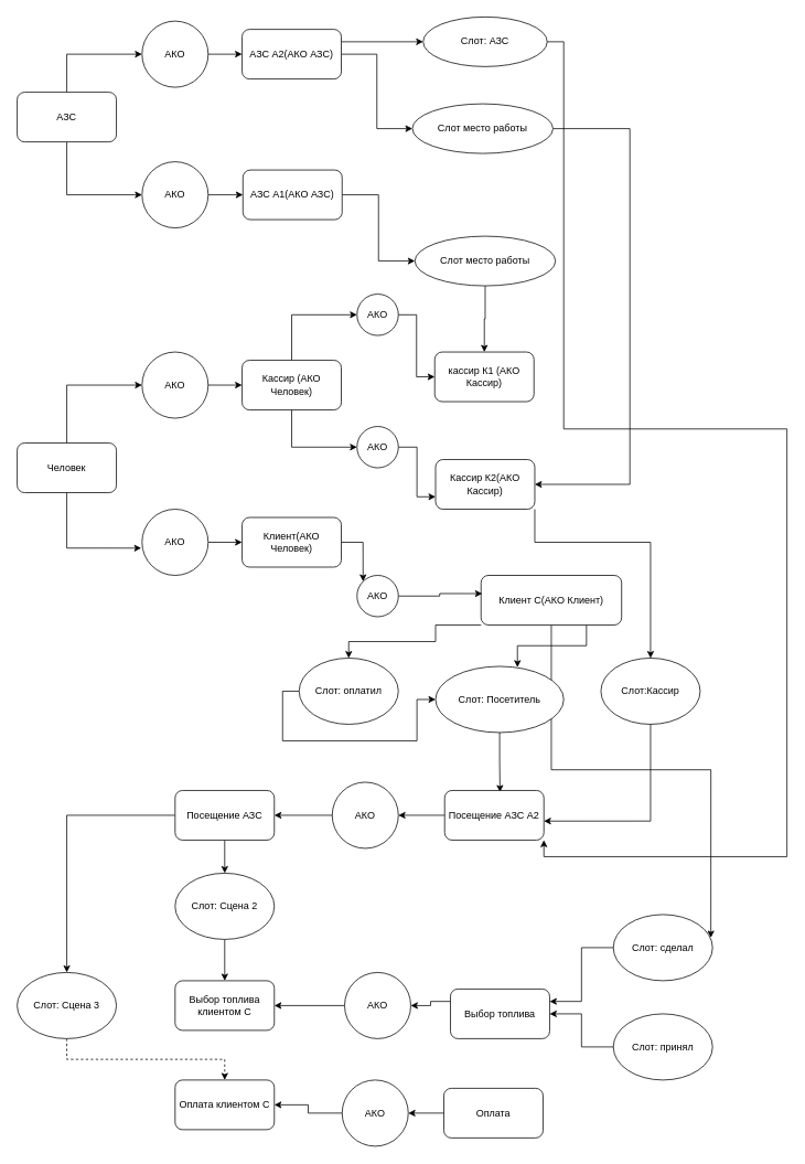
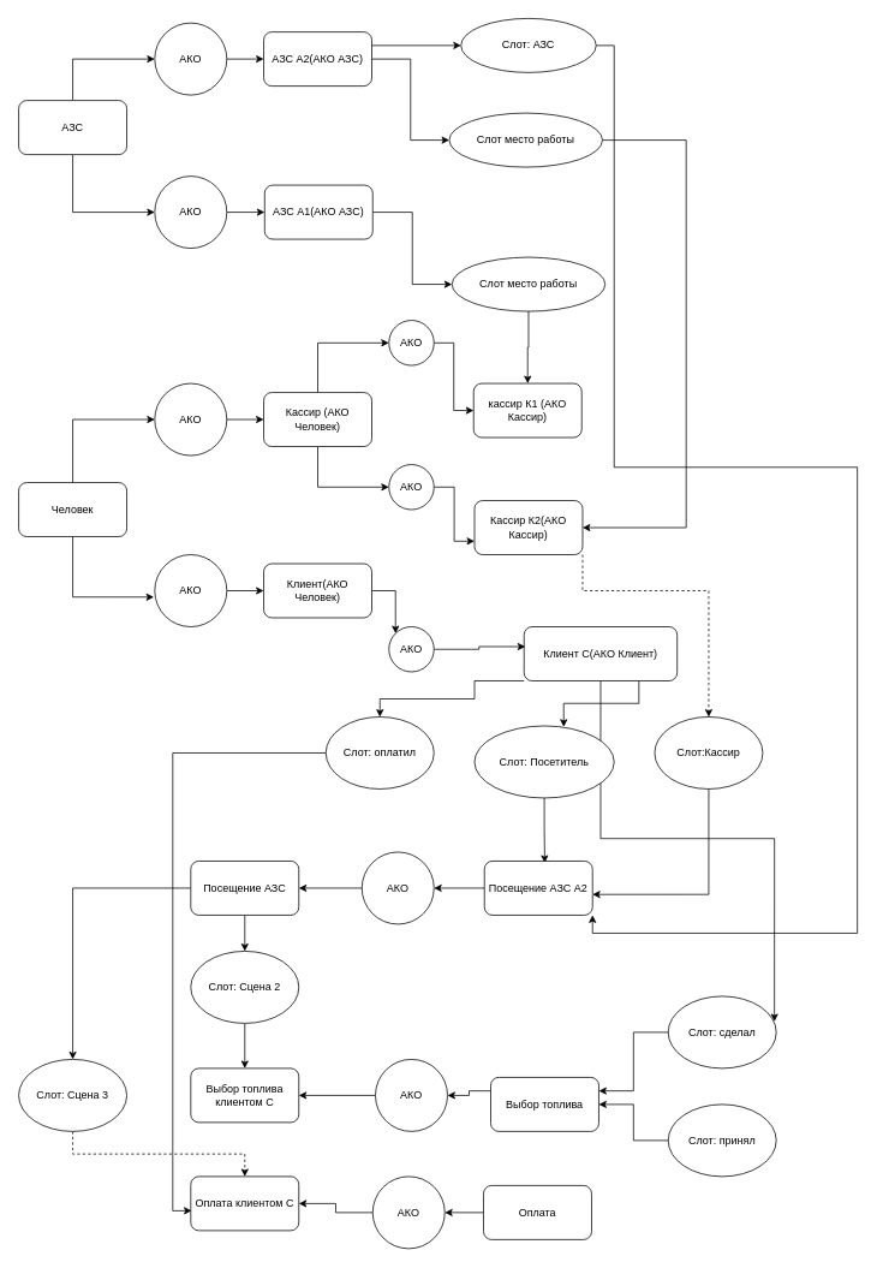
  <mxCell id="0" />
  <mxCell id="1" parent="0" />
  <mxCell id="2" style="edgeStyle=orthogonalEdgeStyle;rounded=0;orthogonalLoop=1;jettySize=auto;html=1;exitX=0.5;exitY=0;exitDx=0;exitDy=0;entryX=0;entryY=0.5;entryDx=0;entryDy=0;" edge="1" parent="1" source="4" target="6"><mxGeometry relative="1" as="geometry" /></mxCell>
  <mxCell id="3" style="edgeStyle=orthogonalEdgeStyle;rounded=0;orthogonalLoop=1;jettySize=auto;html=1;exitX=0.5;exitY=1;exitDx=0;exitDy=0;entryX=0;entryY=0.5;entryDx=0;entryDy=0;" edge="1" parent="1" source="4" target="8"><mxGeometry relative="1" as="geometry" /></mxCell>
  <mxCell id="4" value="АЗС" style="rounded=1;whiteSpace=wrap;html=1;" vertex="1" parent="1"><mxGeometry x="20" y="111" width="120" height="60" as="geometry" /></mxCell>
  <mxCell id="5" style="edgeStyle=orthogonalEdgeStyle;rounded=0;orthogonalLoop=1;jettySize=auto;html=1;exitX=1;exitY=0.5;exitDx=0;exitDy=0;entryX=0;entryY=0.5;entryDx=0;entryDy=0;" edge="1" parent="1" source="6" target="11"><mxGeometry relative="1" as="geometry" /></mxCell>
  <mxCell id="6" value="АКО" style="ellipse;whiteSpace=wrap;html=1;aspect=fixed;" vertex="1" parent="1"><mxGeometry x="171" y="25" width="80" height="80" as="geometry" /></mxCell>
  <mxCell id="7" style="edgeStyle=orthogonalEdgeStyle;rounded=0;orthogonalLoop=1;jettySize=auto;html=1;exitX=1;exitY=0.5;exitDx=0;exitDy=0;" edge="1" parent="1" source="8" target="13"><mxGeometry relative="1" as="geometry" /></mxCell>
  <mxCell id="8" value="АКО" style="ellipse;whiteSpace=wrap;html=1;aspect=fixed;" vertex="1" parent="1"><mxGeometry x="171" y="195" width="80" height="80" as="geometry" /></mxCell>
  <mxCell id="9" style="edgeStyle=orthogonalEdgeStyle;rounded=0;orthogonalLoop=1;jettySize=auto;html=1;exitX=1;exitY=0.25;exitDx=0;exitDy=0;" edge="1" parent="1" source="11" target="15"><mxGeometry relative="1" as="geometry" /></mxCell>
  <mxCell id="10" style="edgeStyle=orthogonalEdgeStyle;rounded=0;orthogonalLoop=1;jettySize=auto;html=1;exitX=1;exitY=0.5;exitDx=0;exitDy=0;entryX=0;entryY=0.5;entryDx=0;entryDy=0;" edge="1" parent="1" source="11" target="17"><mxGeometry relative="1" as="geometry" /></mxCell>
  <mxCell id="11" value="АЗС А2(АКО АЗС)" style="rounded=1;whiteSpace=wrap;html=1;" vertex="1" parent="1"><mxGeometry x="292" y="35" width="120" height="60" as="geometry" /></mxCell>
  <mxCell id="12" style="edgeStyle=orthogonalEdgeStyle;rounded=0;orthogonalLoop=1;jettySize=auto;html=1;exitX=1;exitY=0.5;exitDx=0;exitDy=0;entryX=0;entryY=0.5;entryDx=0;entryDy=0;" edge="1" parent="1" source="13" target="19"><mxGeometry relative="1" as="geometry" /></mxCell>
  <mxCell id="13" value="АЗС А1(АКО АЗС)" style="rounded=1;whiteSpace=wrap;html=1;" vertex="1" parent="1"><mxGeometry x="293" y="205" width="120" height="60" as="geometry" /></mxCell>
  <mxCell id="14" style="edgeStyle=orthogonalEdgeStyle;rounded=0;orthogonalLoop=1;jettySize=auto;html=1;exitX=1;exitY=0.5;exitDx=0;exitDy=0;entryX=1;entryY=1;entryDx=0;entryDy=0;" edge="1" parent="1" source="15" target="52"><mxGeometry relative="1" as="geometry"><Array as="points"><mxPoint x="681" y="50" /><mxPoint x="681" y="518" /><mxPoint x="951" y="518" /><mxPoint x="951" y="1035" /><mxPoint x="657" y="1035" /></Array></mxGeometry></mxCell>
  <mxCell id="15" value="Слот: АЗС" style="ellipse;whiteSpace=wrap;html=1;" vertex="1" parent="1"><mxGeometry x="511" y="20" width="150" height="60" as="geometry" /></mxCell>
  <mxCell id="16" style="edgeStyle=orthogonalEdgeStyle;rounded=0;orthogonalLoop=1;jettySize=auto;html=1;exitX=1;exitY=0.5;exitDx=0;exitDy=0;entryX=1;entryY=0.5;entryDx=0;entryDy=0;" edge="1" parent="1" source="17" target="22"><mxGeometry relative="1" as="geometry"><Array as="points"><mxPoint x="761" y="155" /><mxPoint x="761" y="585" /></Array></mxGeometry></mxCell>
  <mxCell id="17" value="Слот место работы" style="ellipse;whiteSpace=wrap;html=1;" vertex="1" parent="1"><mxGeometry x="498" y="125" width="170" height="60" as="geometry" /></mxCell>
  <mxCell id="18" style="edgeStyle=orthogonalEdgeStyle;rounded=0;orthogonalLoop=1;jettySize=auto;html=1;exitX=0.5;exitY=1;exitDx=0;exitDy=0;entryX=0.5;entryY=0;entryDx=0;entryDy=0;" edge="1" parent="1" source="19" target="20"><mxGeometry relative="1" as="geometry" /></mxCell>
  <mxCell id="19" value="Слот место работы" style="ellipse;whiteSpace=wrap;html=1;" vertex="1" parent="1"><mxGeometry x="501" y="285" width="170" height="60" as="geometry" /></mxCell>
  <mxCell id="20" value="кассир К1 (АКО Кассир)" style="rounded=1;whiteSpace=wrap;html=1;" vertex="1" parent="1"><mxGeometry x="525" y="425" width="120" height="60" as="geometry" /></mxCell>
- <mxCell id="21" style="edgeStyle=orthogonalEdgeStyle;rounded=0;orthogonalLoop=1;jettySize=auto;html=1;exitX=1;exitY=1;exitDx=0;exitDy=0;entryX=0.5;entryY=0;entryDx=0;entryDy=0;" edge="1" parent="1" source="22" target="50"><mxGeometry relative="1" as="geometry"><Array as="points"><mxPoint x="646" y="655" /><mxPoint x="786" y="655" /></Array></mxGeometry></mxCell>
+ <mxCell id="21" style="edgeStyle=orthogonalEdgeStyle;rounded=0;orthogonalLoop=1;jettySize=auto;html=1;exitX=1;exitY=1;exitDx=0;exitDy=0;entryX=0.5;entryY=0;entryDx=0;entryDy=0;dashed=1;" edge="1" parent="1" source="22" target="50"><mxGeometry relative="1" as="geometry"><Array as="points"><mxPoint x="646" y="655" /><mxPoint x="786" y="655" /></Array></mxGeometry></mxCell>
  <mxCell id="22" value="Кассир К2(АКО Кассир)" style="rounded=1;whiteSpace=wrap;html=1;" vertex="1" parent="1"><mxGeometry x="526" y="555" width="120" height="60" as="geometry" /></mxCell>
  <mxCell id="23" style="edgeStyle=orthogonalEdgeStyle;rounded=0;orthogonalLoop=1;jettySize=auto;html=1;exitX=0.75;exitY=1;exitDx=0;exitDy=0;entryX=0.639;entryY=0.013;entryDx=0;entryDy=0;entryPerimeter=0;" edge="1" parent="1" source="26" target="46"><mxGeometry relative="1" as="geometry" /></mxCell>
  <mxCell id="24" style="edgeStyle=orthogonalEdgeStyle;rounded=0;orthogonalLoop=1;jettySize=auto;html=1;exitX=0;exitY=1;exitDx=0;exitDy=0;" edge="1" parent="1" source="26" target="48"><mxGeometry relative="1" as="geometry"><Array as="points"><mxPoint x="526" y="775" /><mxPoint x="421" y="775" /></Array></mxGeometry></mxCell>
  <mxCell id="25" style="edgeStyle=orthogonalEdgeStyle;rounded=0;orthogonalLoop=1;jettySize=auto;html=1;entryX=0.983;entryY=0.35;entryDx=0;entryDy=0;entryPerimeter=0;" edge="1" parent="1" source="26" target="73"><mxGeometry relative="1" as="geometry" /></mxCell>
  <mxCell id="26" value="Клиент С(АКО Клиент)" style="rounded=1;whiteSpace=wrap;html=1;" vertex="1" parent="1"><mxGeometry x="581" y="695" width="170" height="60" as="geometry" /></mxCell>
  <mxCell id="27" style="edgeStyle=orthogonalEdgeStyle;rounded=0;orthogonalLoop=1;jettySize=auto;html=1;exitX=0.5;exitY=0;exitDx=0;exitDy=0;entryX=0;entryY=0.5;entryDx=0;entryDy=0;" edge="1" parent="1" source="29" target="31"><mxGeometry relative="1" as="geometry" /></mxCell>
  <mxCell id="28" style="edgeStyle=orthogonalEdgeStyle;rounded=0;orthogonalLoop=1;jettySize=auto;html=1;exitX=0.5;exitY=1;exitDx=0;exitDy=0;entryX=-0.012;entryY=0.588;entryDx=0;entryDy=0;entryPerimeter=0;" edge="1" parent="1" source="29" target="33"><mxGeometry relative="1" as="geometry" /></mxCell>
  <mxCell id="29" value="Человек" style="rounded=1;whiteSpace=wrap;html=1;" vertex="1" parent="1"><mxGeometry x="20" y="535" width="120" height="60" as="geometry" /></mxCell>
  <mxCell id="30" style="edgeStyle=orthogonalEdgeStyle;rounded=0;orthogonalLoop=1;jettySize=auto;html=1;exitX=1;exitY=0.5;exitDx=0;exitDy=0;" edge="1" parent="1" source="31" target="36"><mxGeometry relative="1" as="geometry" /></mxCell>
  <mxCell id="31" value="АКО" style="ellipse;whiteSpace=wrap;html=1;aspect=fixed;" vertex="1" parent="1"><mxGeometry x="171" y="425" width="80" height="80" as="geometry" /></mxCell>
  <mxCell id="32" style="edgeStyle=orthogonalEdgeStyle;rounded=0;orthogonalLoop=1;jettySize=auto;html=1;exitX=1;exitY=0.5;exitDx=0;exitDy=0;entryX=0;entryY=0.5;entryDx=0;entryDy=0;" edge="1" parent="1" source="33" target="38"><mxGeometry relative="1" as="geometry" /></mxCell>
  <mxCell id="33" value="АКО" style="ellipse;whiteSpace=wrap;html=1;aspect=fixed;" vertex="1" parent="1"><mxGeometry x="171" y="615" width="80" height="80" as="geometry" /></mxCell>
  <mxCell id="34" style="edgeStyle=orthogonalEdgeStyle;rounded=0;orthogonalLoop=1;jettySize=auto;html=1;exitX=0.5;exitY=0;exitDx=0;exitDy=0;entryX=0;entryY=0.5;entryDx=0;entryDy=0;" edge="1" parent="1" source="36" target="40"><mxGeometry relative="1" as="geometry" /></mxCell>
  <mxCell id="35" style="edgeStyle=orthogonalEdgeStyle;rounded=0;orthogonalLoop=1;jettySize=auto;html=1;exitX=0.5;exitY=1;exitDx=0;exitDy=0;entryX=0;entryY=0.5;entryDx=0;entryDy=0;" edge="1" parent="1" source="36" target="42"><mxGeometry relative="1" as="geometry" /></mxCell>
  <mxCell id="36" value="Кассир (АКО Человек)" style="rounded=1;whiteSpace=wrap;html=1;" vertex="1" parent="1"><mxGeometry x="292" y="435" width="120" height="60" as="geometry" /></mxCell>
  <mxCell id="37" style="edgeStyle=orthogonalEdgeStyle;rounded=0;orthogonalLoop=1;jettySize=auto;html=1;exitX=1;exitY=0.5;exitDx=0;exitDy=0;entryX=0;entryY=0;entryDx=0;entryDy=0;" edge="1" parent="1" source="38" target="44"><mxGeometry relative="1" as="geometry" /></mxCell>
  <mxCell id="38" value="Клиент(АКО Человек)" style="rounded=1;whiteSpace=wrap;html=1;" vertex="1" parent="1"><mxGeometry x="292" y="625" width="120" height="60" as="geometry" /></mxCell>
  <mxCell id="39" style="edgeStyle=orthogonalEdgeStyle;rounded=0;orthogonalLoop=1;jettySize=auto;html=1;exitX=1;exitY=0.5;exitDx=0;exitDy=0;entryX=0;entryY=0.5;entryDx=0;entryDy=0;" edge="1" parent="1" source="40" target="20"><mxGeometry relative="1" as="geometry" /></mxCell>
  <mxCell id="40" value="АКО" style="ellipse;whiteSpace=wrap;html=1;aspect=fixed;" vertex="1" parent="1"><mxGeometry x="431" y="355" width="50" height="50" as="geometry" /></mxCell>
  <mxCell id="41" style="edgeStyle=orthogonalEdgeStyle;rounded=0;orthogonalLoop=1;jettySize=auto;html=1;exitX=1;exitY=0.5;exitDx=0;exitDy=0;entryX=0;entryY=0.75;entryDx=0;entryDy=0;" edge="1" parent="1" source="42" target="22"><mxGeometry relative="1" as="geometry" /></mxCell>
  <mxCell id="42" value="АКО" style="ellipse;whiteSpace=wrap;html=1;aspect=fixed;" vertex="1" parent="1"><mxGeometry x="431" y="515" width="50" height="50" as="geometry" /></mxCell>
  <mxCell id="43" style="edgeStyle=orthogonalEdgeStyle;rounded=0;orthogonalLoop=1;jettySize=auto;html=1;exitX=1;exitY=0.5;exitDx=0;exitDy=0;entryX=0.008;entryY=0.367;entryDx=0;entryDy=0;entryPerimeter=0;" edge="1" parent="1" source="44" target="26"><mxGeometry relative="1" as="geometry" /></mxCell>
  <mxCell id="44" value="АКО" style="ellipse;whiteSpace=wrap;html=1;aspect=fixed;" vertex="1" parent="1"><mxGeometry x="431" y="695" width="50" height="50" as="geometry" /></mxCell>
  <mxCell id="45" style="edgeStyle=orthogonalEdgeStyle;rounded=0;orthogonalLoop=1;jettySize=auto;html=1;exitX=0.5;exitY=1;exitDx=0;exitDy=0;entryX=0.558;entryY=0.033;entryDx=0;entryDy=0;entryPerimeter=0;" edge="1" parent="1" source="46" target="52"><mxGeometry relative="1" as="geometry" /></mxCell>
  <mxCell id="46" value="Слот: Посетитель" style="ellipse;whiteSpace=wrap;html=1;" vertex="1" parent="1"><mxGeometry x="526" y="805" width="155" height="80" as="geometry" /></mxCell>
- <mxCell id="47" style="edgeStyle=orthogonalEdgeStyle;rounded=0;orthogonalLoop=1;jettySize=auto;html=1;exitX=0;exitY=0.5;exitDx=0;exitDy=0;" edge="1" parent="1" source="48" target="46"><mxGeometry relative="1" as="geometry" /></mxCell>
+ <mxCell id="47" style="edgeStyle=orthogonalEdgeStyle;rounded=0;orthogonalLoop=1;jettySize=auto;html=1;exitX=0;exitY=0.5;exitDx=0;exitDy=0;entryX=0.008;entryY=0.633;entryDx=0;entryDy=0;entryPerimeter=0;" edge="1" parent="1" source="48" target="63"><mxGeometry relative="1" as="geometry" /></mxCell>
  <mxCell id="48" value="Слот: оплатил" style="ellipse;whiteSpace=wrap;html=1;" vertex="1" parent="1"><mxGeometry x="361" y="795" width="120" height="80" as="geometry" /></mxCell>
  <mxCell id="49" style="edgeStyle=orthogonalEdgeStyle;rounded=0;orthogonalLoop=1;jettySize=auto;html=1;exitX=0.5;exitY=1;exitDx=0;exitDy=0;entryX=1;entryY=0.617;entryDx=0;entryDy=0;entryPerimeter=0;" edge="1" parent="1" source="50" target="52"><mxGeometry relative="1" as="geometry" /></mxCell>
  <mxCell id="50" value="Слот:Кассир" style="ellipse;whiteSpace=wrap;html=1;" vertex="1" parent="1"><mxGeometry x="726" y="795" width="120" height="80" as="geometry" /></mxCell>
  <mxCell id="51" style="edgeStyle=orthogonalEdgeStyle;rounded=0;orthogonalLoop=1;jettySize=auto;html=1;exitX=0;exitY=0.5;exitDx=0;exitDy=0;entryX=1;entryY=0.5;entryDx=0;entryDy=0;" edge="1" parent="1" source="52" target="54"><mxGeometry relative="1" as="geometry" /></mxCell>
  <mxCell id="52" value="Посещение АЗС А2" style="rounded=1;whiteSpace=wrap;html=1;" vertex="1" parent="1"><mxGeometry x="537" y="955" width="120" height="60" as="geometry" /></mxCell>
  <mxCell id="53" style="edgeStyle=orthogonalEdgeStyle;rounded=0;orthogonalLoop=1;jettySize=auto;html=1;exitX=0;exitY=0.5;exitDx=0;exitDy=0;entryX=1;entryY=0.5;entryDx=0;entryDy=0;" edge="1" parent="1" source="54" target="57"><mxGeometry relative="1" as="geometry" /></mxCell>
  <mxCell id="54" value="АКО" style="ellipse;whiteSpace=wrap;html=1;aspect=fixed;" vertex="1" parent="1"><mxGeometry x="401" y="945" width="80" height="80" as="geometry" /></mxCell>
  <mxCell id="55" style="edgeStyle=orthogonalEdgeStyle;rounded=0;orthogonalLoop=1;jettySize=auto;html=1;exitX=0;exitY=0.5;exitDx=0;exitDy=0;" edge="1" parent="1" source="57" target="62"><mxGeometry relative="1" as="geometry" /></mxCell>
  <mxCell id="56" style="edgeStyle=orthogonalEdgeStyle;rounded=0;orthogonalLoop=1;jettySize=auto;html=1;exitX=0.5;exitY=1;exitDx=0;exitDy=0;entryX=0.5;entryY=0;entryDx=0;entryDy=0;" edge="1" parent="1" source="57" target="59"><mxGeometry relative="1" as="geometry" /></mxCell>
  <mxCell id="57" value="Посещение АЗС" style="rounded=1;whiteSpace=wrap;html=1;" vertex="1" parent="1"><mxGeometry x="211" y="955" width="120" height="60" as="geometry" /></mxCell>
  <mxCell id="58" style="edgeStyle=orthogonalEdgeStyle;rounded=0;orthogonalLoop=1;jettySize=auto;html=1;exitX=0.5;exitY=1;exitDx=0;exitDy=0;entryX=0.5;entryY=0;entryDx=0;entryDy=0;" edge="1" parent="1" source="59" target="60"><mxGeometry relative="1" as="geometry" /></mxCell>
  <mxCell id="59" value="Слот: Сцена 2" style="ellipse;whiteSpace=wrap;html=1;" vertex="1" parent="1"><mxGeometry x="211" y="1055" width="120" height="80" as="geometry" /></mxCell>
  <mxCell id="60" value="Выбор топлива клиентом С" style="rounded=1;whiteSpace=wrap;html=1;" vertex="1" parent="1"><mxGeometry x="211" y="1185" width="120" height="60" as="geometry" /></mxCell>
  <mxCell id="61" style="edgeStyle=orthogonalEdgeStyle;rounded=0;orthogonalLoop=1;jettySize=auto;html=1;exitX=0.5;exitY=1;exitDx=0;exitDy=0;dashed=1;" edge="1" parent="1" source="62" target="63"><mxGeometry relative="1" as="geometry" /></mxCell>
  <mxCell id="62" value="Слот: Cцена 3" style="ellipse;whiteSpace=wrap;html=1;" vertex="1" parent="1"><mxGeometry x="20" y="1175" width="120" height="80" as="geometry" /></mxCell>
  <mxCell id="63" value="Оплата клиентом С" style="rounded=1;whiteSpace=wrap;html=1;" vertex="1" parent="1"><mxGeometry x="211" y="1305" width="120" height="60" as="geometry" /></mxCell>
  <mxCell id="64" style="edgeStyle=orthogonalEdgeStyle;rounded=0;orthogonalLoop=1;jettySize=auto;html=1;exitX=0;exitY=0.5;exitDx=0;exitDy=0;entryX=1;entryY=0.5;entryDx=0;entryDy=0;" edge="1" parent="1" source="65" target="60"><mxGeometry relative="1" as="geometry" /></mxCell>
  <mxCell id="65" value="АКО" style="ellipse;whiteSpace=wrap;html=1;aspect=fixed;" vertex="1" parent="1"><mxGeometry x="416" y="1175" width="80" height="80" as="geometry" /></mxCell>
  <mxCell id="66" style="edgeStyle=orthogonalEdgeStyle;rounded=0;orthogonalLoop=1;jettySize=auto;html=1;exitX=0;exitY=0.5;exitDx=0;exitDy=0;" edge="1" parent="1" source="67" target="63"><mxGeometry relative="1" as="geometry" /></mxCell>
  <mxCell id="67" value="АКО" style="ellipse;whiteSpace=wrap;html=1;aspect=fixed;" vertex="1" parent="1"><mxGeometry x="413" y="1305" width="80" height="80" as="geometry" /></mxCell>
  <mxCell id="68" style="edgeStyle=orthogonalEdgeStyle;rounded=0;orthogonalLoop=1;jettySize=auto;html=1;exitX=0;exitY=0.25;exitDx=0;exitDy=0;entryX=1;entryY=0.5;entryDx=0;entryDy=0;" edge="1" parent="1" source="69" target="65"><mxGeometry relative="1" as="geometry" /></mxCell>
  <mxCell id="69" value="Выбор топлива" style="rounded=1;whiteSpace=wrap;html=1;" vertex="1" parent="1"><mxGeometry x="544" y="1195" width="120" height="60" as="geometry" /></mxCell>
  <mxCell id="70" style="edgeStyle=orthogonalEdgeStyle;rounded=0;orthogonalLoop=1;jettySize=auto;html=1;exitX=0;exitY=0.5;exitDx=0;exitDy=0;entryX=1;entryY=0.5;entryDx=0;entryDy=0;" edge="1" parent="1" source="71" target="67"><mxGeometry relative="1" as="geometry" /></mxCell>
  <mxCell id="71" value="Оплата" style="rounded=1;whiteSpace=wrap;html=1;" vertex="1" parent="1"><mxGeometry x="536" y="1315" width="120" height="60" as="geometry" /></mxCell>
  <mxCell id="72" style="edgeStyle=orthogonalEdgeStyle;rounded=0;orthogonalLoop=1;jettySize=auto;html=1;exitX=0;exitY=0.5;exitDx=0;exitDy=0;entryX=1;entryY=0.25;entryDx=0;entryDy=0;" edge="1" parent="1" source="73" target="69"><mxGeometry relative="1" as="geometry" /></mxCell>
  <mxCell id="73" value="Слот: сделал" style="ellipse;whiteSpace=wrap;html=1;" vertex="1" parent="1"><mxGeometry x="741" y="1105" width="120" height="80" as="geometry" /></mxCell>
  <mxCell id="74" value="" style="edgeStyle=orthogonalEdgeStyle;rounded=0;orthogonalLoop=1;jettySize=auto;html=1;" edge="1" parent="1" source="75" target="69"><mxGeometry relative="1" as="geometry" /></mxCell>
  <mxCell id="75" value="Слот: принял" style="ellipse;whiteSpace=wrap;html=1;" vertex="1" parent="1"><mxGeometry x="741" y="1225" width="120" height="80" as="geometry" /></mxCell>
